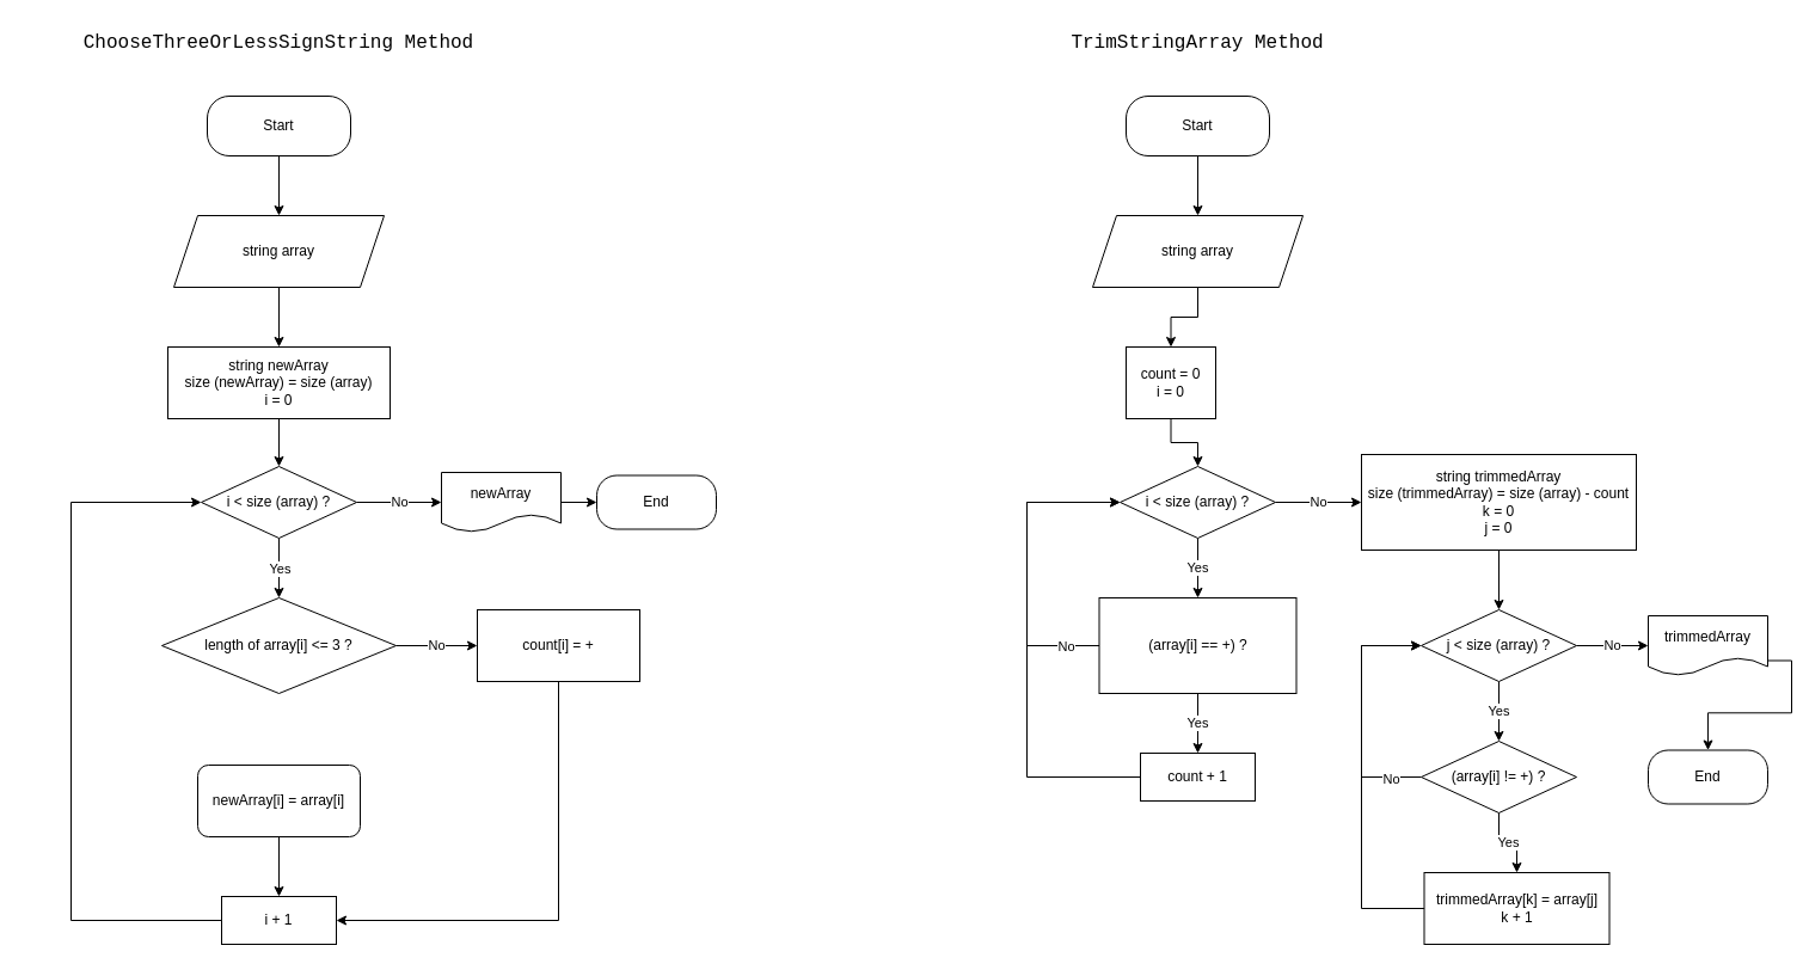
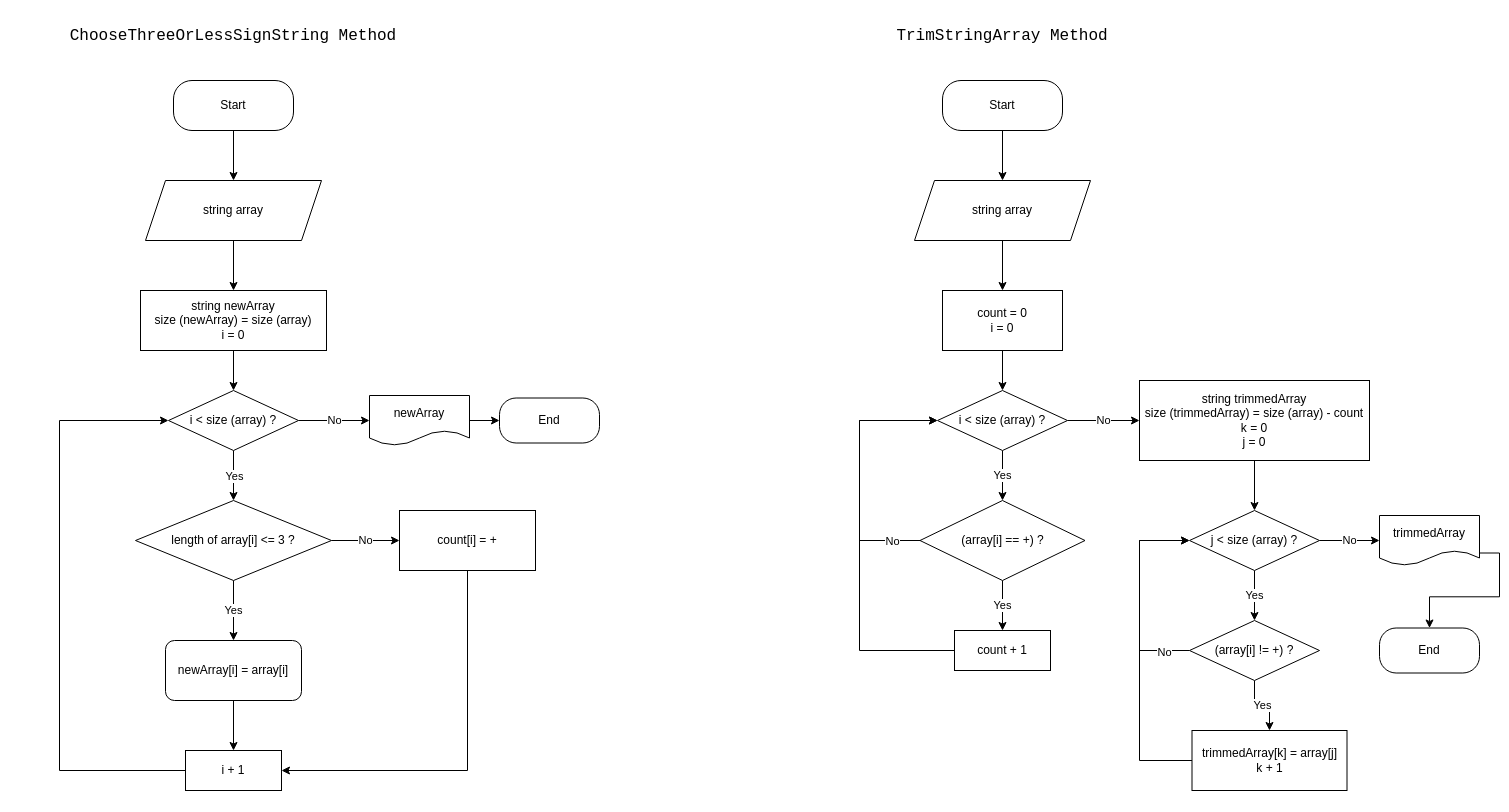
  <mxCell id="0" />
  <mxCell id="1" parent="0" />
  <mxCell id="2" value="&lt;div style=&quot;font-family: Menlo, Monaco, &amp;quot;Courier New&amp;quot;, monospace; font-size: 16px; line-height: 24px;&quot;&gt;&lt;span style=&quot;background-color: rgb(255, 255, 255);&quot;&gt;ChooseThreeOrLessSignString Method&lt;/span&gt;&lt;/div&gt;" style="text;html=1;strokeColor=none;fillColor=none;align=center;verticalAlign=middle;whiteSpace=wrap;rounded=0;" vertex="1" parent="1"><mxGeometry x="20" y="20" width="426" height="30" as="geometry" /></mxCell>
  <mxCell id="3" style="edgeStyle=orthogonalEdgeStyle;rounded=0;orthogonalLoop=1;jettySize=auto;html=1;exitX=0.5;exitY=1;exitDx=0;exitDy=0;fontColor=#000000;" edge="1" parent="1" source="4" target="6"><mxGeometry relative="1" as="geometry" /></mxCell>
  <mxCell id="4" value="string array" style="shape=parallelogram;perimeter=parallelogramPerimeter;whiteSpace=wrap;html=1;fixedSize=1;labelBackgroundColor=#FFFFFF;fontColor=#000000;" vertex="1" parent="1"><mxGeometry x="145" y="180" width="176" height="60" as="geometry" /></mxCell>
  <mxCell id="5" style="edgeStyle=orthogonalEdgeStyle;rounded=0;orthogonalLoop=1;jettySize=auto;html=1;exitX=0.5;exitY=1;exitDx=0;exitDy=0;entryX=0.5;entryY=0;entryDx=0;entryDy=0;fontColor=#000000;" edge="1" parent="1" source="6" target="21"><mxGeometry relative="1" as="geometry" /></mxCell>
  <mxCell id="6" value="string newArray&lt;br&gt;size (newArray) = size (array)&lt;br&gt;i = 0" style="rounded=0;whiteSpace=wrap;html=1;labelBackgroundColor=#FFFFFF;fontColor=#000000;" vertex="1" parent="1"><mxGeometry x="140" y="290" width="186" height="60" as="geometry" /></mxCell>
  <mxCell id="7" style="edgeStyle=orthogonalEdgeStyle;rounded=0;orthogonalLoop=1;jettySize=auto;html=1;exitX=0.5;exitY=1;exitDx=0;exitDy=0;entryX=0.5;entryY=0;entryDx=0;entryDy=0;fontColor=#000000;" edge="1" parent="1" source="8" target="4"><mxGeometry relative="1" as="geometry" /></mxCell>
  <mxCell id="8" value="Start" style="rounded=1;whiteSpace=wrap;html=1;labelBackgroundColor=#FFFFFF;fontColor=#000000;arcSize=37;" vertex="1" parent="1"><mxGeometry x="173" y="80" width="120" height="50" as="geometry" /></mxCell>
  <mxCell id="9" value="No" style="edgeStyle=orthogonalEdgeStyle;rounded=0;orthogonalLoop=1;jettySize=auto;html=1;exitX=1;exitY=0.5;exitDx=0;exitDy=0;entryX=0;entryY=0.5;entryDx=0;entryDy=0;fontColor=#000000;" edge="1" parent="1" source="11" target="17"><mxGeometry relative="1" as="geometry" /></mxCell>
+ <mxCell id="10" value="Yes" style="edgeStyle=orthogonalEdgeStyle;rounded=0;orthogonalLoop=1;jettySize=auto;html=1;exitX=0.5;exitY=1;exitDx=0;exitDy=0;fontColor=#000000;" edge="1" parent="1" source="11" target="13"><mxGeometry relative="1" as="geometry" /></mxCell>
  <mxCell id="11" value="length of array[i] &amp;lt;= 3 ?" style="rhombus;whiteSpace=wrap;html=1;labelBackgroundColor=#FFFFFF;fontColor=#000000;" vertex="1" parent="1"><mxGeometry x="135" y="500" width="196" height="80" as="geometry" /></mxCell>
  <mxCell id="12" style="edgeStyle=orthogonalEdgeStyle;rounded=0;orthogonalLoop=1;jettySize=auto;html=1;exitX=0.5;exitY=1;exitDx=0;exitDy=0;entryX=0.5;entryY=0;entryDx=0;entryDy=0;fontColor=#000000;" edge="1" parent="1" source="13" target="15"><mxGeometry relative="1" as="geometry" /></mxCell>
  <mxCell id="13" value="newArray[i] = array[i]" style="whiteSpace=wrap;html=1;labelBackgroundColor=#FFFFFF;fontColor=#000000;rounded=1;" vertex="1" parent="1"><mxGeometry x="165" y="640" width="136" height="60" as="geometry" /></mxCell>
  <mxCell id="14" style="edgeStyle=orthogonalEdgeStyle;rounded=0;orthogonalLoop=1;jettySize=auto;html=1;exitX=0;exitY=0.5;exitDx=0;exitDy=0;entryX=0;entryY=0.5;entryDx=0;entryDy=0;fontColor=#000000;" edge="1" parent="1" source="15" target="21"><mxGeometry relative="1" as="geometry"><Array as="points"><mxPoint x="59" y="770" /><mxPoint x="59" y="420" /></Array></mxGeometry></mxCell>
  <mxCell id="15" value="i + 1" style="rounded=0;whiteSpace=wrap;html=1;labelBackgroundColor=#FFFFFF;fontColor=#000000;" vertex="1" parent="1"><mxGeometry x="185" y="750" width="96" height="40" as="geometry" /></mxCell>
  <mxCell id="16" style="edgeStyle=orthogonalEdgeStyle;rounded=0;orthogonalLoop=1;jettySize=auto;html=1;exitX=0.5;exitY=1;exitDx=0;exitDy=0;entryX=1;entryY=0.5;entryDx=0;entryDy=0;fontColor=#000000;" edge="1" parent="1" source="17" target="15"><mxGeometry relative="1" as="geometry" /></mxCell>
  <mxCell id="17" value="count[i] = +" style="rounded=0;whiteSpace=wrap;html=1;labelBackgroundColor=#FFFFFF;fontColor=#000000;" vertex="1" parent="1"><mxGeometry x="399" y="510" width="136" height="60" as="geometry" /></mxCell>
  <mxCell id="18" value="" style="edgeStyle=orthogonalEdgeStyle;rounded=0;orthogonalLoop=1;jettySize=auto;html=1;fontColor=#000000;" edge="1" parent="1" source="21" target="11"><mxGeometry relative="1" as="geometry" /></mxCell>
  <mxCell id="19" value="Yes" style="edgeLabel;html=1;align=center;verticalAlign=middle;resizable=0;points=[];fontColor=#000000;" vertex="1" connectable="0" parent="18"><mxGeometry x="-0.019" relative="1" as="geometry"><mxPoint as="offset" /></mxGeometry></mxCell>
  <mxCell id="20" value="No" style="edgeStyle=orthogonalEdgeStyle;rounded=0;orthogonalLoop=1;jettySize=auto;html=1;exitX=1;exitY=0.5;exitDx=0;exitDy=0;entryX=0;entryY=0.5;entryDx=0;entryDy=0;fontColor=#000000;" edge="1" parent="1" source="21" target="23"><mxGeometry relative="1" as="geometry" /></mxCell>
  <mxCell id="21" value="i &amp;lt; size (array) ?" style="rhombus;whiteSpace=wrap;html=1;labelBackgroundColor=#FFFFFF;fontColor=#000000;" vertex="1" parent="1"><mxGeometry x="168" y="390" width="130" height="60" as="geometry" /></mxCell>
  <mxCell id="22" style="edgeStyle=orthogonalEdgeStyle;rounded=0;orthogonalLoop=1;jettySize=auto;html=1;exitX=1;exitY=0.5;exitDx=0;exitDy=0;fontColor=#000000;" edge="1" parent="1" source="23" target="24"><mxGeometry relative="1" as="geometry" /></mxCell>
  <mxCell id="23" value="newArray" style="shape=document;whiteSpace=wrap;html=1;boundedLbl=1;labelBackgroundColor=#FFFFFF;fontColor=#000000;" vertex="1" parent="1"><mxGeometry x="369" y="395" width="100" height="50" as="geometry" /></mxCell>
  <mxCell id="24" value="End" style="rounded=1;whiteSpace=wrap;html=1;labelBackgroundColor=#FFFFFF;fontColor=#000000;arcSize=37;" vertex="1" parent="1"><mxGeometry x="499" y="397.5" width="100" height="45" as="geometry" /></mxCell>
  <mxCell id="25" value="&lt;div style=&quot;font-family: Menlo, Monaco, &amp;quot;Courier New&amp;quot;, monospace; font-size: 16px; line-height: 24px;&quot;&gt;&lt;span style=&quot;background-color: rgb(255, 255, 255);&quot;&gt;TrimStringArray Method&lt;/span&gt;&lt;/div&gt;" style="text;html=1;strokeColor=none;fillColor=none;align=center;verticalAlign=middle;whiteSpace=wrap;rounded=0;" vertex="1" parent="1"><mxGeometry x="789" y="20" width="426" height="30" as="geometry" /></mxCell>
  <mxCell id="26" style="edgeStyle=orthogonalEdgeStyle;rounded=0;orthogonalLoop=1;jettySize=auto;html=1;exitX=0.5;exitY=1;exitDx=0;exitDy=0;entryX=0.5;entryY=0;entryDx=0;entryDy=0;fontColor=#000000;" edge="1" parent="1" source="27" target="29"><mxGeometry relative="1" as="geometry" /></mxCell>
  <mxCell id="27" value="Start" style="rounded=1;whiteSpace=wrap;html=1;labelBackgroundColor=#FFFFFF;fontColor=#000000;arcSize=37;" vertex="1" parent="1"><mxGeometry x="942" y="80" width="120" height="50" as="geometry" /></mxCell>
  <mxCell id="28" style="edgeStyle=orthogonalEdgeStyle;rounded=0;orthogonalLoop=1;jettySize=auto;html=1;exitX=0.5;exitY=1;exitDx=0;exitDy=0;entryX=0.5;entryY=0;entryDx=0;entryDy=0;fontColor=#000000;" edge="1" parent="1" source="29" target="31"><mxGeometry relative="1" as="geometry" /></mxCell>
  <mxCell id="29" value="string array" style="shape=parallelogram;perimeter=parallelogramPerimeter;whiteSpace=wrap;html=1;fixedSize=1;labelBackgroundColor=#FFFFFF;fontColor=#000000;" vertex="1" parent="1"><mxGeometry x="914" y="180" width="176" height="60" as="geometry" /></mxCell>
  <mxCell id="30" style="edgeStyle=orthogonalEdgeStyle;rounded=0;orthogonalLoop=1;jettySize=auto;html=1;exitX=0.5;exitY=1;exitDx=0;exitDy=0;entryX=0.5;entryY=0;entryDx=0;entryDy=0;fontColor=#000000;" edge="1" parent="1" source="31" target="34"><mxGeometry relative="1" as="geometry" /></mxCell>
- <mxCell id="31" value="count = 0&lt;br&gt;i = 0" style="rounded=0;whiteSpace=wrap;html=1;labelBackgroundColor=#FFFFFF;fontColor=#000000;" vertex="1" parent="1"><mxGeometry x="942" y="290" width="75" height="60" as="geometry" /></mxCell>
+ <mxCell id="31" value="count = 0&lt;br&gt;i = 0" style="rounded=0;whiteSpace=wrap;html=1;labelBackgroundColor=#FFFFFF;fontColor=#000000;" vertex="1" parent="1"><mxGeometry x="942" y="290" width="120" height="60" as="geometry" /></mxCell>
  <mxCell id="32" value="Yes" style="edgeStyle=orthogonalEdgeStyle;rounded=0;orthogonalLoop=1;jettySize=auto;html=1;exitX=0.5;exitY=1;exitDx=0;exitDy=0;entryX=0.5;entryY=0;entryDx=0;entryDy=0;fontColor=#000000;" edge="1" parent="1" source="34" target="38"><mxGeometry relative="1" as="geometry" /></mxCell>
  <mxCell id="33" value="No" style="edgeStyle=orthogonalEdgeStyle;rounded=0;orthogonalLoop=1;jettySize=auto;html=1;exitX=1;exitY=0.5;exitDx=0;exitDy=0;entryX=0;entryY=0.5;entryDx=0;entryDy=0;fontColor=#000000;" edge="1" parent="1" source="34" target="42"><mxGeometry relative="1" as="geometry"><Array as="points"><mxPoint x="1109" y="420" /><mxPoint x="1109" y="420" /></Array></mxGeometry></mxCell>
  <mxCell id="34" value="i &amp;lt; size (array) ?" style="rhombus;whiteSpace=wrap;html=1;labelBackgroundColor=#FFFFFF;fontColor=#000000;" vertex="1" parent="1"><mxGeometry x="937" y="390" width="130" height="60" as="geometry" /></mxCell>
  <mxCell id="35" value="Yes" style="edgeStyle=orthogonalEdgeStyle;rounded=0;orthogonalLoop=1;jettySize=auto;html=1;exitX=0.5;exitY=1;exitDx=0;exitDy=0;entryX=0.5;entryY=0;entryDx=0;entryDy=0;fontColor=#000000;" edge="1" parent="1" source="38" target="40"><mxGeometry relative="1" as="geometry" /></mxCell>
  <mxCell id="36" style="edgeStyle=orthogonalEdgeStyle;rounded=0;orthogonalLoop=1;jettySize=auto;html=1;exitX=0;exitY=0.5;exitDx=0;exitDy=0;entryX=0;entryY=0.5;entryDx=0;entryDy=0;fontColor=#000000;" edge="1" parent="1" source="38" target="34"><mxGeometry relative="1" as="geometry"><Array as="points"><mxPoint x="859" y="540" /><mxPoint x="859" y="420" /></Array></mxGeometry></mxCell>
  <mxCell id="37" value="No" style="edgeLabel;html=1;align=center;verticalAlign=middle;resizable=0;points=[];fontColor=#000000;" vertex="1" connectable="0" parent="36"><mxGeometry x="-0.782" y="-4" relative="1" as="geometry"><mxPoint y="4" as="offset" /></mxGeometry></mxCell>
- <mxCell id="38" value="(array[i] == +) ?" style="whiteSpace=wrap;html=1;labelBackgroundColor=#FFFFFF;fontColor=#000000;rounded=0;" vertex="1" parent="1"><mxGeometry x="919.5" y="500" width="165" height="80" as="geometry" /></mxCell>
+ <mxCell id="38" value="(array[i] == +) ?" style="rhombus;whiteSpace=wrap;html=1;labelBackgroundColor=#FFFFFF;fontColor=#000000;" vertex="1" parent="1"><mxGeometry x="919.5" y="500" width="165" height="80" as="geometry" /></mxCell>
  <mxCell id="39" style="edgeStyle=orthogonalEdgeStyle;rounded=0;orthogonalLoop=1;jettySize=auto;html=1;exitX=0;exitY=0.5;exitDx=0;exitDy=0;entryX=0;entryY=0.5;entryDx=0;entryDy=0;fontColor=#000000;" edge="1" parent="1" source="40" target="34"><mxGeometry relative="1" as="geometry"><Array as="points"><mxPoint x="859" y="650" /><mxPoint x="859" y="420" /></Array></mxGeometry></mxCell>
  <mxCell id="40" value="count + 1" style="rounded=0;whiteSpace=wrap;html=1;labelBackgroundColor=#FFFFFF;fontColor=#000000;" vertex="1" parent="1"><mxGeometry x="954" y="630" width="96" height="40" as="geometry" /></mxCell>
  <mxCell id="41" style="edgeStyle=orthogonalEdgeStyle;rounded=0;orthogonalLoop=1;jettySize=auto;html=1;exitX=0.5;exitY=1;exitDx=0;exitDy=0;entryX=0.5;entryY=0;entryDx=0;entryDy=0;fontColor=#000000;" edge="1" parent="1" source="42" target="45"><mxGeometry relative="1" as="geometry" /></mxCell>
  <mxCell id="42" value="string trimmedArray&lt;br&gt;size (trimmedArray) = size (array) - count&lt;br&gt;k = 0&lt;br&gt;j = 0" style="rounded=0;whiteSpace=wrap;html=1;labelBackgroundColor=#FFFFFF;fontColor=#000000;" vertex="1" parent="1"><mxGeometry x="1139" y="380" width="230" height="80" as="geometry" /></mxCell>
  <mxCell id="43" value="Yes" style="edgeStyle=orthogonalEdgeStyle;rounded=0;orthogonalLoop=1;jettySize=auto;html=1;exitX=0.5;exitY=1;exitDx=0;exitDy=0;fontColor=#000000;" edge="1" parent="1" source="45" target="49"><mxGeometry relative="1" as="geometry" /></mxCell>
  <mxCell id="44" value="No" style="edgeStyle=orthogonalEdgeStyle;rounded=0;orthogonalLoop=1;jettySize=auto;html=1;exitX=1;exitY=0.5;exitDx=0;exitDy=0;entryX=0;entryY=0.5;entryDx=0;entryDy=0;fontColor=#000000;" edge="1" parent="1" source="45" target="53"><mxGeometry relative="1" as="geometry" /></mxCell>
  <mxCell id="45" value="j &amp;lt; size (array) ?" style="rhombus;whiteSpace=wrap;html=1;labelBackgroundColor=#FFFFFF;fontColor=#000000;" vertex="1" parent="1"><mxGeometry x="1189" y="510" width="130" height="60" as="geometry" /></mxCell>
  <mxCell id="46" value="Yes" style="edgeStyle=orthogonalEdgeStyle;rounded=0;orthogonalLoop=1;jettySize=auto;html=1;exitX=0.5;exitY=1;exitDx=0;exitDy=0;entryX=0.5;entryY=0;entryDx=0;entryDy=0;fontColor=#000000;" edge="1" parent="1" source="49" target="51"><mxGeometry relative="1" as="geometry" /></mxCell>
  <mxCell id="47" style="edgeStyle=orthogonalEdgeStyle;rounded=0;orthogonalLoop=1;jettySize=auto;html=1;exitX=0;exitY=0.5;exitDx=0;exitDy=0;entryX=0;entryY=0.5;entryDx=0;entryDy=0;fontColor=#000000;" edge="1" parent="1" source="49" target="45"><mxGeometry relative="1" as="geometry"><Array as="points"><mxPoint x="1139" y="650" /><mxPoint x="1139" y="540" /></Array></mxGeometry></mxCell>
  <mxCell id="48" value="No" style="edgeLabel;html=1;align=center;verticalAlign=middle;resizable=0;points=[];fontColor=#000000;" vertex="1" connectable="0" parent="47"><mxGeometry x="-0.752" y="1" relative="1" as="geometry"><mxPoint as="offset" /></mxGeometry></mxCell>
  <mxCell id="49" value="(array[i] != +) ?" style="rhombus;whiteSpace=wrap;html=1;labelBackgroundColor=#FFFFFF;fontColor=#000000;" vertex="1" parent="1"><mxGeometry x="1189" y="620" width="130" height="60" as="geometry" /></mxCell>
  <mxCell id="50" style="edgeStyle=orthogonalEdgeStyle;rounded=0;orthogonalLoop=1;jettySize=auto;html=1;exitX=0;exitY=0.5;exitDx=0;exitDy=0;entryX=0;entryY=0.5;entryDx=0;entryDy=0;fontColor=#000000;" edge="1" parent="1" source="51" target="45"><mxGeometry relative="1" as="geometry"><Array as="points"><mxPoint x="1139" y="760" /><mxPoint x="1139" y="540" /></Array></mxGeometry></mxCell>
  <mxCell id="51" value="trimmedArray[k] = array[j]&lt;br&gt;k + 1" style="rounded=0;whiteSpace=wrap;html=1;labelBackgroundColor=#FFFFFF;fontColor=#000000;" vertex="1" parent="1"><mxGeometry x="1191.5" y="730" width="155" height="60" as="geometry" /></mxCell>
  <mxCell id="52" style="edgeStyle=orthogonalEdgeStyle;rounded=0;orthogonalLoop=1;jettySize=auto;html=1;exitX=1;exitY=0.75;exitDx=0;exitDy=0;entryX=0.5;entryY=0;entryDx=0;entryDy=0;fontColor=#000000;" edge="1" parent="1" source="53" target="54"><mxGeometry relative="1" as="geometry" /></mxCell>
  <mxCell id="53" value="trimmedArray" style="shape=document;whiteSpace=wrap;html=1;boundedLbl=1;labelBackgroundColor=#FFFFFF;fontColor=#000000;" vertex="1" parent="1"><mxGeometry x="1379" y="515" width="100" height="50" as="geometry" /></mxCell>
  <mxCell id="54" value="End" style="rounded=1;whiteSpace=wrap;html=1;labelBackgroundColor=#FFFFFF;fontColor=#000000;arcSize=37;" vertex="1" parent="1"><mxGeometry x="1379" y="627.5" width="100" height="45" as="geometry" /></mxCell>
